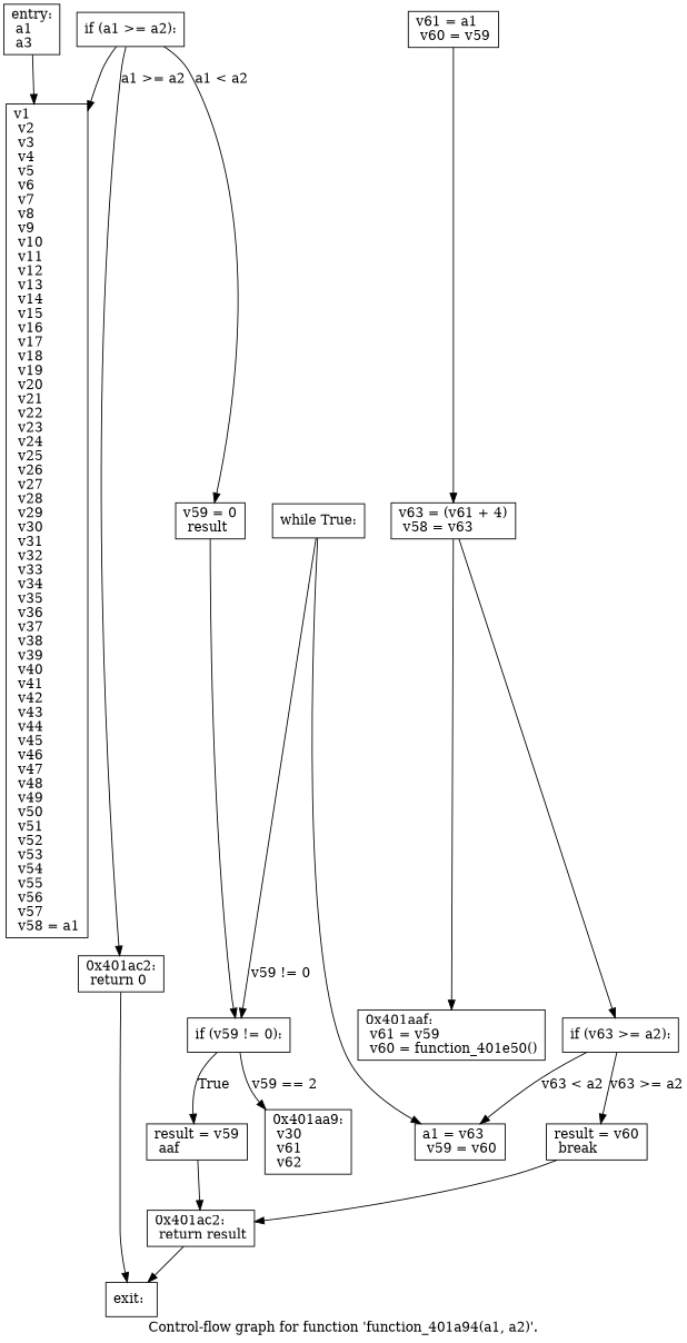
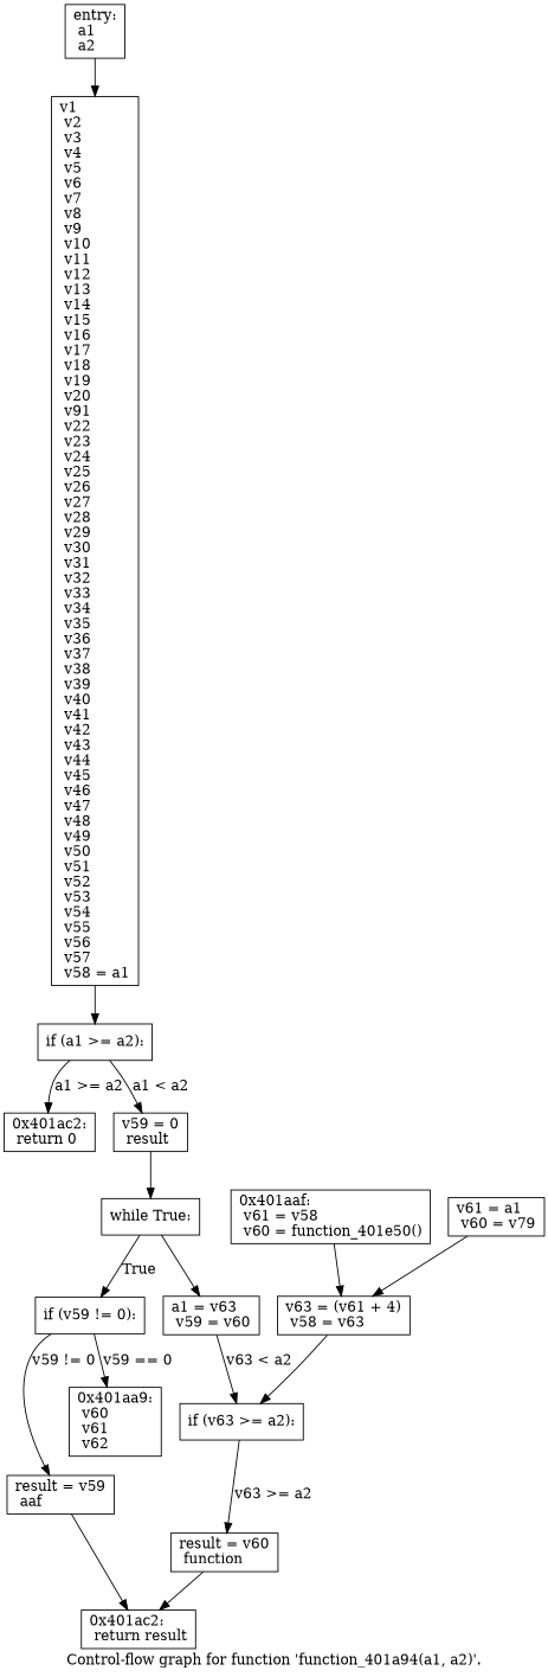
  digraph {
    label="Control-flow graph for function 'function_401a94(a1, a2)'."
    node [shape=record]
-   n1 [label="{entry:\l  a1\l  a3\l}"]
-   n2 [label="{  v1\l  v2\l  v3\l  v4\l  v5\l  v6\l  v7\l  v8\l  v9\l  v10\l  v11\l  v12\l  v13\l  v14\l  v15\l  v16\l  v17\l  v18\l  v19\l  v20\l  v21\l  v22\l  v23\l  v24\l  v25\l  v26\l  v27\l  v28\l  v29\l  v30\l  v31\l  v32\l  v33\l  v34\l  v35\l  v36\l  v37\l  v38\l  v39\l  v40\l  v41\l  v42\l  v43\l  v44\l  v45\l  v46\l  v47\l  v48\l  v49\l  v50\l  v51\l  v52\l  v53\l  v54\l  v55\l  v56\l  v57\l  v58 = a1\l}"]
+   n1 [label="{entry:\l  a1\l  a2\l}"]
+   n2 [label="{  v1\l  v2\l  v3\l  v4\l  v5\l  v6\l  v7\l  v8\l  v9\l  v10\l  v11\l  v12\l  v13\l  v14\l  v15\l  v16\l  v17\l  v18\l  v19\l  v20\l  v91\l  v22\l  v23\l  v24\l  v25\l  v26\l  v27\l  v28\l  v29\l  v30\l  v31\l  v32\l  v33\l  v34\l  v35\l  v36\l  v37\l  v38\l  v39\l  v40\l  v41\l  v42\l  v43\l  v44\l  v45\l  v46\l  v47\l  v48\l  v49\l  v50\l  v51\l  v52\l  v53\l  v54\l  v55\l  v56\l  v57\l  v58 = a1\l}"]
    n3 [label="{  if (a1 \>= a2):\l}"]
    n4 [label="{0x401ac2:\l  return 0\l}"]
    n5 [label="{  v59 = 0\l  result\l}"]
-   n6 [label="{exit:\l}"]
    n7 [label="{  while True:\l}"]
    n8 [label="{  if (v59 != 0):\l}"]
    n9 [label="{  a1 = v63\l  v59 = v60\l}"]
    n10 [label="{  result = v59\l  aaf\l}"]
-   n11 [label="{0x401aa9:\l  v30\l  v61\l  v62\l}"]
+   n11 [label="{0x401aa9:\l  v60\l  v61\l  v62\l}"]
    n12 [label="{0x401ac2:\l  return result\l}"]
-   n13 [label="{0x401aaf:\l  v61 = v59\l  v60 = function_401e50()\l}"]
+   n13 [label="{0x401aaf:\l  v61 = v58\l  v60 = function_401e50()\l}"]
    n14 [label="{  v63 = (v61 + 4)\l  v58 = v63\l}"]
-   n15 [label="{  v61 = a1\l  v60 = v59\l}"]
+   n15 [label="{  v61 = a1\l  v60 = v79\l}"]
    n16 [label="{  if (v63 \>= a2):\l}"]
-   n17 [label="{  result = v60\l  break\l}"]
+   n17 [label="{  result = v60\l  function\l}"]
    n1 -> n2
-   n3 -> n2
+   n2 -> n3
    n3 -> n4 [label="a1 \>= a2"]
    n3 -> n5 [label="a1 \< a2"]
-   n4 -> n6
-   n5 -> n8
-   n7 -> n8 [label="v59 != 0"]
+   n5 -> n7
+   n7 -> n8 [label=True]
    n7 -> n9
-   n8 -> n10 [label=True]
-   n8 -> n11 [label="v59 == 2"]
+   n8 -> n10 [label="v59 != 0"]
+   n8 -> n11 [label="v59 == 0"]
    n10 -> n12
-   n12 -> n6
-   n14 -> n13
+   n13 -> n14
    n14 -> n16
    n15 -> n14
-   n16 -> n9 [label="v63 \< a2"]
+   n9 -> n16 [label="v63 \< a2"]
    n16 -> n17 [label="v63 \>= a2"]
    n17 -> n12
  }
